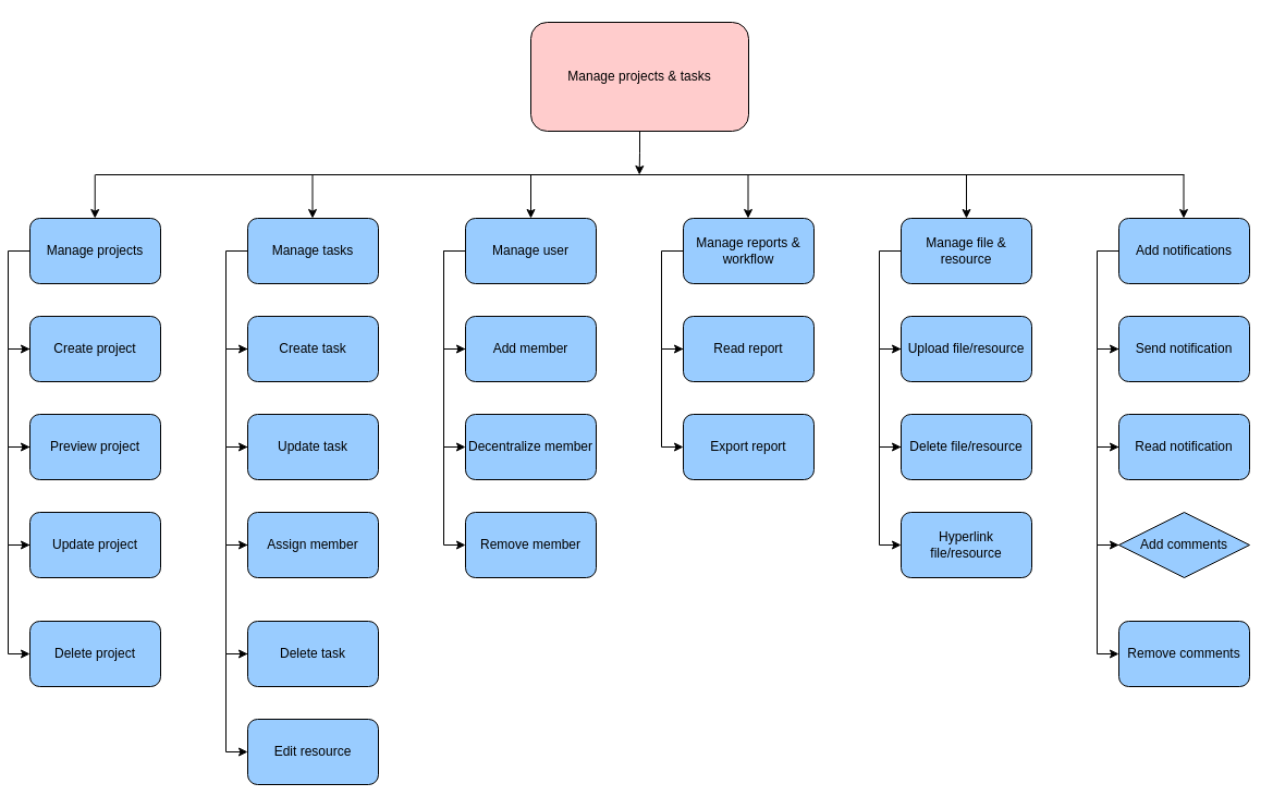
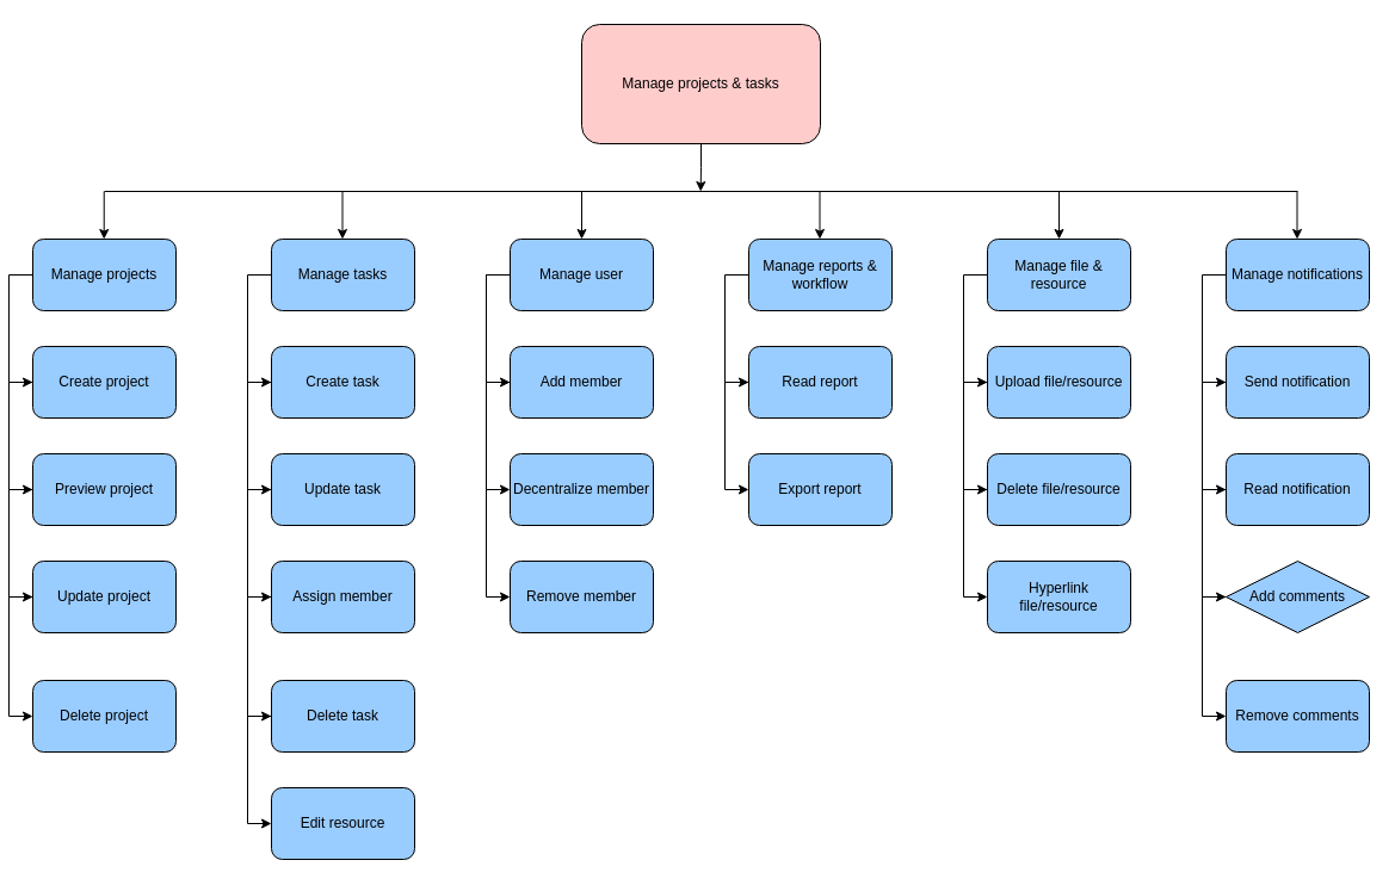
  <mxCell id="0" />
  <mxCell id="1" parent="0" />
  <mxCell id="2" style="edgeStyle=orthogonalEdgeStyle;rounded=0;orthogonalLoop=1;jettySize=auto;html=1;exitX=0.5;exitY=1;exitDx=0;exitDy=0;" edge="1" parent="1" source="3"><mxGeometry relative="1" as="geometry"><mxPoint x="579.667" y="160" as="targetPoint" /></mxGeometry></mxCell>
  <mxCell id="3" value="Manage projects &amp;amp; tasks" style="rounded=1;whiteSpace=wrap;html=1;fillColor=light-dark(#FFCCCC,var(--ge-dark-color, #121212));" vertex="1" parent="1"><mxGeometry x="480" width="200" height="100" as="geometry" y="20" /></mxCell>
  <mxCell id="4" style="edgeStyle=orthogonalEdgeStyle;rounded=0;orthogonalLoop=1;jettySize=auto;html=1;exitX=0;exitY=0.5;exitDx=0;exitDy=0;entryX=0;entryY=0.5;entryDx=0;entryDy=0;fillColor=#99CCFF;" edge="1" parent="1" source="5" target="14"><mxGeometry relative="1" as="geometry" /></mxCell>
  <mxCell id="5" value="Manage projects" style="rounded=1;whiteSpace=wrap;html=1;fillColor=#99CCFF;" vertex="1" parent="1"><mxGeometry x="20" y="200" width="120" height="60" as="geometry" /></mxCell>
  <mxCell id="6" style="edgeStyle=orthogonalEdgeStyle;rounded=0;orthogonalLoop=1;jettySize=auto;html=1;exitX=0;exitY=0.5;exitDx=0;exitDy=0;entryX=0;entryY=0.5;entryDx=0;entryDy=0;fillColor=#99CCFF;" edge="1" parent="1" source="7" target="21"><mxGeometry relative="1" as="geometry" /></mxCell>
  <mxCell id="7" value="Manage tasks" style="rounded=1;whiteSpace=wrap;html=1;fillColor=#99CCFF;" vertex="1" parent="1"><mxGeometry x="220" y="200" width="120" height="60" as="geometry" /></mxCell>
  <mxCell id="8" style="edgeStyle=orthogonalEdgeStyle;rounded=0;orthogonalLoop=1;jettySize=auto;html=1;exitX=0;exitY=0.5;exitDx=0;exitDy=0;entryX=0;entryY=0.5;entryDx=0;entryDy=0;fillColor=#99CCFF;" edge="1" parent="1" source="10" target="29"><mxGeometry relative="1" as="geometry" /></mxCell>
  <mxCell id="9" style="edgeStyle=orthogonalEdgeStyle;rounded=0;orthogonalLoop=1;jettySize=auto;html=1;exitX=0;exitY=0.5;exitDx=0;exitDy=0;entryX=0;entryY=0.5;entryDx=0;entryDy=0;fillColor=#99CCFF;" edge="1" parent="1" source="10" target="30"><mxGeometry relative="1" as="geometry" /></mxCell>
  <mxCell id="10" value="Manage user" style="rounded=1;whiteSpace=wrap;html=1;fillColor=#99CCFF;" vertex="1" parent="1"><mxGeometry x="420" y="200" width="120" height="60" as="geometry" /></mxCell>
  <mxCell id="11" style="edgeStyle=orthogonalEdgeStyle;rounded=0;orthogonalLoop=1;jettySize=auto;html=1;exitX=0;exitY=0.5;exitDx=0;exitDy=0;entryX=0;entryY=0.5;entryDx=0;entryDy=0;fillColor=#99CCFF;" edge="1" parent="1" source="12" target="33"><mxGeometry relative="1" as="geometry" /></mxCell>
  <mxCell id="12" value="Manage reports &amp;amp; workflow" style="rounded=1;whiteSpace=wrap;html=1;fillColor=#99CCFF;" vertex="1" parent="1"><mxGeometry x="620" y="200" width="120" height="60" as="geometry" /></mxCell>
  <mxCell id="13" style="edgeStyle=orthogonalEdgeStyle;rounded=0;orthogonalLoop=1;jettySize=auto;html=1;exitX=0;exitY=0.5;exitDx=0;exitDy=0;entryX=0;entryY=0.5;entryDx=0;entryDy=0;fillColor=#99CCFF;" edge="1" parent="1" source="14" target="16"><mxGeometry relative="1" as="geometry" /></mxCell>
  <mxCell id="14" value="Create project" style="rounded=1;whiteSpace=wrap;html=1;fillColor=#99CCFF;" vertex="1" parent="1"><mxGeometry x="20" y="290" width="120" height="60" as="geometry" /></mxCell>
  <mxCell id="15" style="edgeStyle=orthogonalEdgeStyle;rounded=0;orthogonalLoop=1;jettySize=auto;html=1;exitX=0;exitY=0.5;exitDx=0;exitDy=0;entryX=0;entryY=0.5;entryDx=0;entryDy=0;fillColor=#99CCFF;" edge="1" parent="1" source="16" target="18"><mxGeometry relative="1" as="geometry" /></mxCell>
  <mxCell id="16" value="Preview project" style="whiteSpace=wrap;html=1;rounded=1;fillColor=#99CCFF;" vertex="1" parent="1"><mxGeometry x="20" y="380" width="120" height="60" as="geometry" /></mxCell>
  <mxCell id="17" style="edgeStyle=orthogonalEdgeStyle;rounded=0;orthogonalLoop=1;jettySize=auto;html=1;exitX=0;exitY=0.5;exitDx=0;exitDy=0;entryX=0;entryY=0.5;entryDx=0;entryDy=0;fillColor=#99CCFF;" edge="1" parent="1" source="18" target="19"><mxGeometry relative="1" as="geometry" /></mxCell>
  <mxCell id="18" value="Update project" style="whiteSpace=wrap;html=1;rounded=1;fillColor=#99CCFF;" vertex="1" parent="1"><mxGeometry x="20" y="470" width="120" height="60" as="geometry" /></mxCell>
  <mxCell id="19" value="Delete project" style="whiteSpace=wrap;html=1;rounded=1;fillColor=#99CCFF;" vertex="1" parent="1"><mxGeometry x="20" y="570" width="120" height="60" as="geometry" /></mxCell>
  <mxCell id="20" style="edgeStyle=orthogonalEdgeStyle;rounded=0;orthogonalLoop=1;jettySize=auto;html=1;exitX=0;exitY=0.5;exitDx=0;exitDy=0;entryX=0;entryY=0.5;entryDx=0;entryDy=0;fillColor=#99CCFF;" edge="1" parent="1" source="21" target="23"><mxGeometry relative="1" as="geometry" /></mxCell>
  <mxCell id="21" value="Create task" style="rounded=1;whiteSpace=wrap;html=1;fillColor=#99CCFF;" vertex="1" parent="1"><mxGeometry x="220" y="290" width="120" height="60" as="geometry" /></mxCell>
  <mxCell id="22" style="edgeStyle=orthogonalEdgeStyle;rounded=0;orthogonalLoop=1;jettySize=auto;html=1;exitX=0;exitY=0.5;exitDx=0;exitDy=0;entryX=0;entryY=0.5;entryDx=0;entryDy=0;fillColor=#99CCFF;" edge="1" parent="1" source="23" target="25"><mxGeometry relative="1" as="geometry" /></mxCell>
  <mxCell id="23" value="Update task" style="whiteSpace=wrap;html=1;rounded=1;fillColor=#99CCFF;" vertex="1" parent="1"><mxGeometry x="220" y="380" width="120" height="60" as="geometry" /></mxCell>
  <mxCell id="24" style="edgeStyle=orthogonalEdgeStyle;rounded=0;orthogonalLoop=1;jettySize=auto;html=1;exitX=0;exitY=0.5;exitDx=0;exitDy=0;entryX=0;entryY=0.5;entryDx=0;entryDy=0;fillColor=#99CCFF;" edge="1" parent="1" source="25" target="27"><mxGeometry relative="1" as="geometry" /></mxCell>
  <mxCell id="25" value="Assign member" style="whiteSpace=wrap;html=1;rounded=1;fillColor=#99CCFF;" vertex="1" parent="1"><mxGeometry x="220" y="470" width="120" height="60" as="geometry" /></mxCell>
  <mxCell id="26" style="edgeStyle=orthogonalEdgeStyle;rounded=0;orthogonalLoop=1;jettySize=auto;html=1;exitX=0;exitY=0.5;exitDx=0;exitDy=0;entryX=0;entryY=0.5;entryDx=0;entryDy=0;fillColor=#99CCFF;" edge="1" parent="1" source="27" target="47"><mxGeometry relative="1" as="geometry" /></mxCell>
  <mxCell id="27" value="Delete task" style="whiteSpace=wrap;html=1;rounded=1;fillColor=#99CCFF;" vertex="1" parent="1"><mxGeometry x="220" y="570" width="120" height="60" as="geometry" /></mxCell>
  <mxCell id="28" style="edgeStyle=orthogonalEdgeStyle;rounded=0;orthogonalLoop=1;jettySize=auto;html=1;exitX=0;exitY=0.5;exitDx=0;exitDy=0;entryX=0;entryY=0.5;entryDx=0;entryDy=0;fillColor=#99CCFF;" edge="1" parent="1" source="29" target="31"><mxGeometry relative="1" as="geometry" /></mxCell>
  <mxCell id="29" value="Add member" style="rounded=1;whiteSpace=wrap;html=1;fillColor=#99CCFF;" vertex="1" parent="1"><mxGeometry x="420" y="290" width="120" height="60" as="geometry" /></mxCell>
  <mxCell id="30" value="Decentralize member" style="whiteSpace=wrap;html=1;rounded=1;fillColor=#99CCFF;" vertex="1" parent="1"><mxGeometry x="420" y="380" width="120" height="60" as="geometry" /></mxCell>
  <mxCell id="31" value="Remove member" style="whiteSpace=wrap;html=1;rounded=1;fillColor=#99CCFF;" vertex="1" parent="1"><mxGeometry x="420" y="470" width="120" height="60" as="geometry" /></mxCell>
  <mxCell id="32" style="edgeStyle=orthogonalEdgeStyle;rounded=0;orthogonalLoop=1;jettySize=auto;html=1;exitX=0;exitY=0.5;exitDx=0;exitDy=0;entryX=0;entryY=0.5;entryDx=0;entryDy=0;fillColor=#99CCFF;" edge="1" parent="1" source="33" target="34"><mxGeometry relative="1" as="geometry" /></mxCell>
  <mxCell id="33" value="Read report" style="rounded=1;whiteSpace=wrap;html=1;fillColor=#99CCFF;" vertex="1" parent="1"><mxGeometry x="620" y="290" width="120" height="60" as="geometry" /></mxCell>
  <mxCell id="34" value="Export report" style="whiteSpace=wrap;html=1;rounded=1;fillColor=#99CCFF;" vertex="1" parent="1"><mxGeometry x="620" y="380" width="120" height="60" as="geometry" /></mxCell>
  <mxCell id="35" style="edgeStyle=orthogonalEdgeStyle;rounded=0;orthogonalLoop=1;jettySize=auto;html=1;exitX=0;exitY=0.5;exitDx=0;exitDy=0;entryX=0;entryY=0.5;entryDx=0;entryDy=0;fillColor=#99CCFF;" edge="1" parent="1" source="36" target="38"><mxGeometry relative="1" as="geometry" /></mxCell>
  <mxCell id="36" value="Manage file &amp;amp; resource" style="rounded=1;whiteSpace=wrap;html=1;fillColor=#99CCFF;" vertex="1" parent="1"><mxGeometry x="820" y="200" width="120" height="60" as="geometry" /></mxCell>
  <mxCell id="37" style="edgeStyle=orthogonalEdgeStyle;rounded=0;orthogonalLoop=1;jettySize=auto;html=1;exitX=0;exitY=0.5;exitDx=0;exitDy=0;entryX=0;entryY=0.5;entryDx=0;entryDy=0;fillColor=#99CCFF;" edge="1" parent="1" source="38" target="40"><mxGeometry relative="1" as="geometry" /></mxCell>
  <mxCell id="38" value="Upload file/resource" style="rounded=1;whiteSpace=wrap;html=1;fillColor=#99CCFF;" vertex="1" parent="1"><mxGeometry x="820" y="290" width="120" height="60" as="geometry" /></mxCell>
  <mxCell id="39" style="edgeStyle=orthogonalEdgeStyle;rounded=0;orthogonalLoop=1;jettySize=auto;html=1;exitX=0;exitY=0.5;exitDx=0;exitDy=0;entryX=0;entryY=0.5;entryDx=0;entryDy=0;fillColor=#99CCFF;" edge="1" parent="1" source="40" target="48"><mxGeometry relative="1" as="geometry" /></mxCell>
  <mxCell id="40" value="Delete file/resource" style="whiteSpace=wrap;html=1;rounded=1;fillColor=#99CCFF;" vertex="1" parent="1"><mxGeometry x="820" y="380" width="120" height="60" as="geometry" /></mxCell>
  <mxCell id="41" style="edgeStyle=orthogonalEdgeStyle;rounded=0;orthogonalLoop=1;jettySize=auto;html=1;exitX=0;exitY=0.5;exitDx=0;exitDy=0;entryX=0;entryY=0.5;entryDx=0;entryDy=0;fillColor=#99CCFF;" edge="1" parent="1" source="42" target="44"><mxGeometry relative="1" as="geometry" /></mxCell>
- <mxCell id="42" value="Add notifications" style="rounded=1;whiteSpace=wrap;html=1;fillColor=#99CCFF;" vertex="1" parent="1"><mxGeometry x="1020" y="200" width="120" height="60" as="geometry" /></mxCell>
+ <mxCell id="42" value="Manage notifications" style="rounded=1;whiteSpace=wrap;html=1;fillColor=#99CCFF;" vertex="1" parent="1"><mxGeometry x="1020" y="200" width="120" height="60" as="geometry" /></mxCell>
  <mxCell id="43" style="edgeStyle=orthogonalEdgeStyle;rounded=0;orthogonalLoop=1;jettySize=auto;html=1;exitX=0;exitY=0.5;exitDx=0;exitDy=0;entryX=0;entryY=0.5;entryDx=0;entryDy=0;fillColor=#99CCFF;" edge="1" parent="1" source="44" target="46"><mxGeometry relative="1" as="geometry" /></mxCell>
  <mxCell id="44" value="Send notification" style="rounded=1;whiteSpace=wrap;html=1;fillColor=#99CCFF;" vertex="1" parent="1"><mxGeometry x="1020" y="290" width="120" height="60" as="geometry" /></mxCell>
  <mxCell id="45" style="edgeStyle=orthogonalEdgeStyle;rounded=0;orthogonalLoop=1;jettySize=auto;html=1;exitX=0;exitY=0.5;exitDx=0;exitDy=0;entryX=0;entryY=0.5;entryDx=0;entryDy=0;fillColor=#99CCFF;" edge="1" parent="1" source="46" target="50"><mxGeometry relative="1" as="geometry" /></mxCell>
  <mxCell id="46" value="Read notification" style="whiteSpace=wrap;html=1;rounded=1;fillColor=#99CCFF;" vertex="1" parent="1"><mxGeometry x="1020" y="380" width="120" height="60" as="geometry" /></mxCell>
  <mxCell id="47" value="Edit resource" style="whiteSpace=wrap;html=1;rounded=1;fillColor=#99CCFF;" vertex="1" parent="1"><mxGeometry x="220" y="660" width="120" height="60" as="geometry" /></mxCell>
  <mxCell id="48" value="Hyperlink file/resource" style="whiteSpace=wrap;html=1;rounded=1;fillColor=#99CCFF;" vertex="1" parent="1"><mxGeometry x="820" y="470" width="120" height="60" as="geometry" /></mxCell>
  <mxCell id="49" style="edgeStyle=orthogonalEdgeStyle;rounded=0;orthogonalLoop=1;jettySize=auto;html=1;exitX=0;exitY=0.5;exitDx=0;exitDy=0;entryX=0;entryY=0.5;entryDx=0;entryDy=0;fillColor=#99CCFF;" edge="1" parent="1" source="50" target="51"><mxGeometry relative="1" as="geometry" /></mxCell>
  <mxCell id="50" value="Add comments" style="rhombus;whiteSpace=wrap;html=1;fillColor=#99CCFF;" vertex="1" parent="1"><mxGeometry x="1020" y="470" width="120" height="60" as="geometry" /></mxCell>
  <mxCell id="51" value="Remove comments" style="whiteSpace=wrap;html=1;rounded=1;fillColor=#99CCFF;" vertex="1" parent="1"><mxGeometry x="1020" y="570" width="120" height="60" as="geometry" /></mxCell>
  <mxCell id="52" value="" style="endArrow=none;html=1;rounded=0;fillColor=#99CCFF;" edge="1" parent="1"><mxGeometry width="50" height="50" relative="1" as="geometry"><mxPoint x="80" y="160" as="sourcePoint" /><mxPoint x="1080" y="160" as="targetPoint" /></mxGeometry></mxCell>
  <mxCell id="53" value="" style="endArrow=classic;html=1;rounded=0;entryX=0.5;entryY=0;entryDx=0;entryDy=0;fillColor=#99CCFF;" edge="1" parent="1"><mxGeometry width="50" height="50" relative="1" as="geometry"><mxPoint x="279.5" y="160" as="sourcePoint" /><mxPoint x="279.5" y="200" as="targetPoint" /></mxGeometry></mxCell>
  <mxCell id="54" value="" style="endArrow=classic;html=1;rounded=0;entryX=0.5;entryY=0;entryDx=0;entryDy=0;fillColor=#99CCFF;" edge="1" parent="1"><mxGeometry width="50" height="50" relative="1" as="geometry"><mxPoint x="480" y="160" as="sourcePoint" /><mxPoint x="480" y="200" as="targetPoint" /></mxGeometry></mxCell>
  <mxCell id="55" value="" style="endArrow=classic;html=1;rounded=0;entryX=0.5;entryY=0;entryDx=0;entryDy=0;fillColor=#99CCFF;" edge="1" parent="1"><mxGeometry width="50" height="50" relative="1" as="geometry"><mxPoint x="679.5" y="160" as="sourcePoint" /><mxPoint x="679.5" y="200" as="targetPoint" /></mxGeometry></mxCell>
  <mxCell id="56" value="" style="endArrow=classic;html=1;rounded=0;entryX=0.5;entryY=0;entryDx=0;entryDy=0;fillColor=#99CCFF;" edge="1" parent="1"><mxGeometry width="50" height="50" relative="1" as="geometry"><mxPoint x="880" y="160" as="sourcePoint" /><mxPoint x="880" y="200" as="targetPoint" /></mxGeometry></mxCell>
  <mxCell id="57" value="" style="endArrow=classic;html=1;rounded=0;entryX=0.5;entryY=0;entryDx=0;entryDy=0;fillColor=#99CCFF;" edge="1" parent="1"><mxGeometry width="50" height="50" relative="1" as="geometry"><mxPoint x="1079.5" y="160" as="sourcePoint" /><mxPoint x="1079.5" y="200" as="targetPoint" /></mxGeometry></mxCell>
  <mxCell id="58" value="" style="endArrow=classic;html=1;rounded=0;entryX=0.5;entryY=0;entryDx=0;entryDy=0;fillColor=#99CCFF;" edge="1" parent="1"><mxGeometry width="50" height="50" relative="1" as="geometry"><mxPoint x="79.72" y="160" as="sourcePoint" /><mxPoint x="79.72" y="200" as="targetPoint" /></mxGeometry></mxCell>
